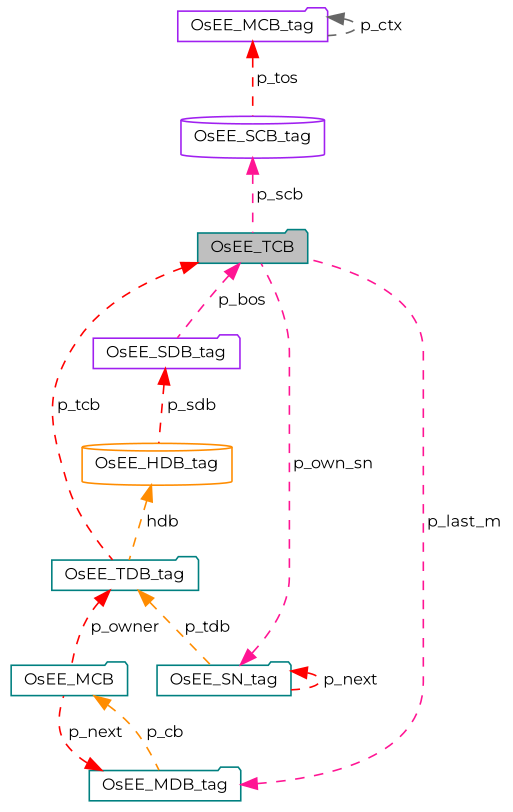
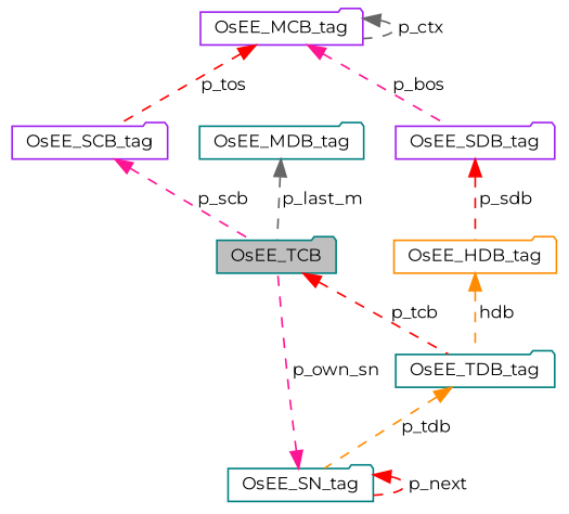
  digraph {
    fontname=Montserrat
    node [color=teal fillcolor=white fontname=Montserrat fontsize=10 shape=folder style=filled]
    edge [color=red dir=back fontname=Montserrat fontsize=10 labelfontname=Helvetica labelfontsize=10 style=dashed]
    n1 [fillcolor=grey75 fontcolor=black height=0.2 label=OsEE_TCB width=0.4]
    n2 [height=0.2 label=OsEE_TDB_tag width=0.4]
    n3 [height=0.2 label=OsEE_SN_tag width=0.4]
-   n4 [height=0.2 label=OsEE_MCB width=0.4]
    n5 [height=0.2 label=OsEE_MDB_tag width=0.4]
-   n6 [color=darkorange height=0.2 label=OsEE_HDB_tag shape=cylinder width=0.4]
-   n7 [color=purple height=0.2 label=OsEE_SCB_tag shape=cylinder width=0.4]
+   n6 [color=darkorange height=0.2 label=OsEE_HDB_tag width=0.4]
+   n7 [color=purple height=0.2 label=OsEE_SCB_tag width=0.4]
    n8 [color=purple height=0.2 label=OsEE_MCB_tag width=0.4]
    n9 [color=purple height=0.2 label=OsEE_SDB_tag width=0.4]
    n1 -> n2 [label=" p_tcb"]
    n2 -> n3 [color=darkorange label=" p_tdb"]
-   n2 -> n4 [label=" p_owner"]
    n3 -> n1 [color=deeppink label=" p_own_sn"]
    n3 -> n3 [label=" p_next"]
-   n4 -> n5 [color=darkorange label=" p_cb"]
-   n5 -> n1 [color=deeppink label=" p_last_m"]
-   n5 -> n4 [label=" p_next"]
+   n5 -> n1 [color=gray40 label=" p_last_m"]
    n6 -> n2 [color=darkorange label=" hdb"]
    n7 -> n1 [color=deeppink label=" p_scb"]
    n8 -> n7 [label=" p_tos"]
    n8 -> n8 [color=gray40 label=" p_ctx"]
-   n1 -> n9 [color=deeppink label=" p_bos"]
+   n8 -> n9 [color=deeppink label=" p_bos"]
    n9 -> n6 [label=" p_sdb"]
  }
